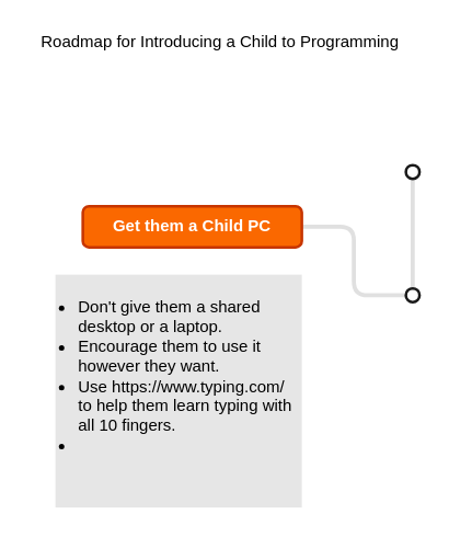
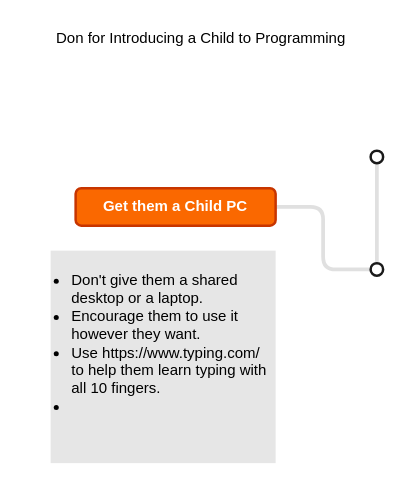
  <mxCell id="0" />
  <mxCell id="1" parent="0" />
  <mxCell id="2" value="" style="edgeStyle=elbowEdgeStyle;rounded=1;orthogonalLoop=1;jettySize=auto;html=1;endArrow=none;endFill=0;strokeColor=#999999;strokeWidth=3;opacity=30;" parent="1" source="3" target="7" edge="1"><mxGeometry relative="1" as="geometry" /></mxCell>
  <mxCell id="3" value="" style="ellipse;whiteSpace=wrap;html=1;aspect=fixed;fontColor=#ffffff;fillColor=none;strokeWidth=2;strokeColor=#1A1A1A;" parent="1" vertex="1"><mxGeometry x="296" y="120" width="10" height="10" as="geometry" /></mxCell>
  <mxCell id="4" style="edgeStyle=elbowEdgeStyle;rounded=1;orthogonalLoop=1;jettySize=auto;html=1;entryX=0;entryY=0.5;entryDx=0;entryDy=0;endArrow=none;endFill=0;strokeColor=#999999;strokeWidth=3;opacity=30;" parent="1" source="5" target="7" edge="1"><mxGeometry relative="1" as="geometry" /></mxCell>
  <mxCell id="5" value="Get them a Child PC" style="rounded=1;whiteSpace=wrap;html=1;strokeColor=#C73500;strokeWidth=2;fillColor=#fa6800;fontColor=#ffffff;fontStyle=1" parent="1" vertex="1"><mxGeometry x="60" y="150" width="160" height="30" as="geometry" /></mxCell>
- <mxCell id="6" value="Roadmap for Introducing a Child to Programming" style="text;html=1;align=center;verticalAlign=middle;resizable=0;points=[];autosize=1;" parent="1" vertex="1"><mxGeometry x="20" y="20" width="280" height="20" as="geometry" /></mxCell>
+ <mxCell id="6" value="Don for Introducing a Child to Programming" style="text;html=1;align=center;verticalAlign=middle;resizable=0;points=[];autosize=1;" parent="1" vertex="1"><mxGeometry x="20" y="20" width="280" height="20" as="geometry" /></mxCell>
  <mxCell id="7" value="" style="ellipse;whiteSpace=wrap;html=1;aspect=fixed;fontColor=#ffffff;fillColor=none;strokeWidth=2;strokeColor=#1A1A1A;" parent="1" vertex="1"><mxGeometry x="296" y="210" width="10" height="10" as="geometry" /></mxCell>
  <mxCell id="8" value="&lt;ul&gt;&lt;li&gt;Don't give them a shared desktop or a laptop.&lt;/li&gt;&lt;li&gt;Encourage them to use it however they want.&lt;/li&gt;&lt;li&gt;Use https://www.typing.com/ to help them learn typing with all 10 fingers.&lt;/li&gt;&lt;li&gt;&lt;br&gt;&lt;/li&gt;&lt;/ul&gt;" style="rounded=0;whiteSpace=wrap;html=1;strokeWidth=1;align=left;strokeColor=none;fillColor=#E6E6E6;verticalAlign=top;spacing=0;spacingLeft=-23;spacingRight=4;" vertex="1" parent="1"><mxGeometry x="40" y="200" width="180" height="170" as="geometry" /></mxCell>
